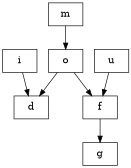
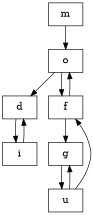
  digraph {
    node [fontsize=16 shape=record]
    n1 [label=" d"]
    n2 [label=" i"]
    n3 [label=" m"]
    n4 [label=" o"]
    n5 [label=" f"]
    n6 [label=" g"]
    n7 [label=" u"]
+   n1 -> n2
    n2 -> n1
    n3 -> n4
    n4 -> n1
    n4 -> n5
+   n5 -> n4
    n5 -> n6
+   n6 -> n7
    n7 -> n5
+   n7 -> n6
  }
